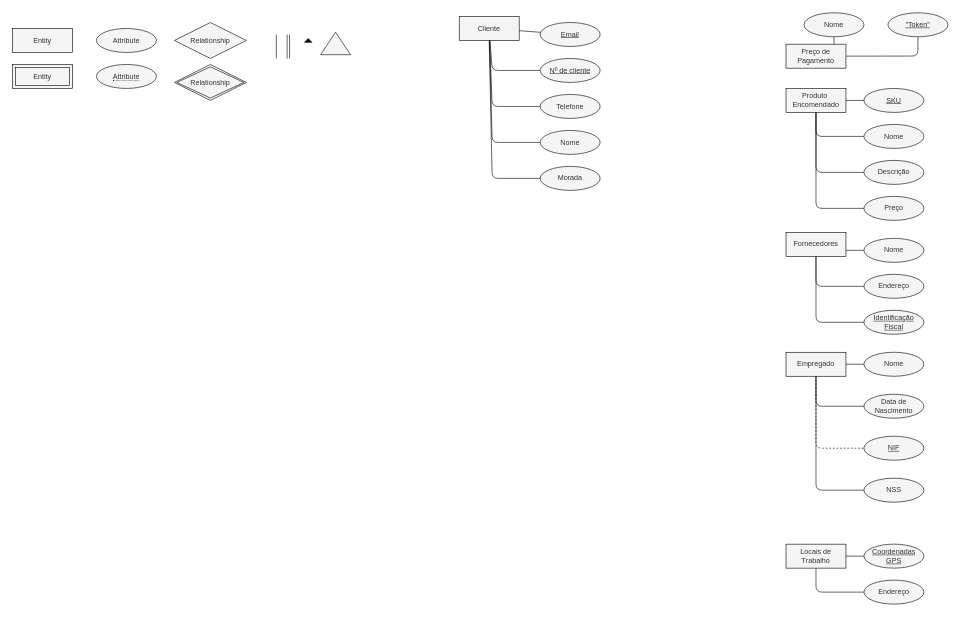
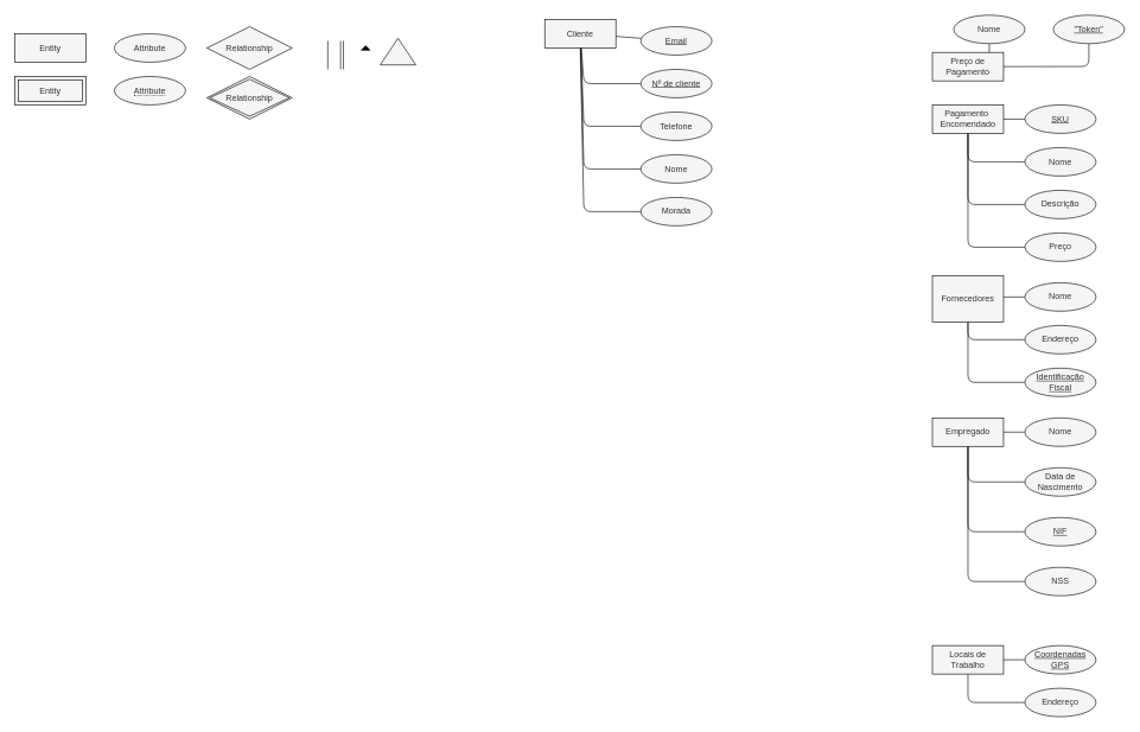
  <mxCell id="0" />
  <mxCell id="1" parent="0" />
  <mxCell id="2" value="Entity" style="whiteSpace=wrap;html=1;align=center;fillColor=#f5f5f5;fontColor=#333333;strokeColor=#000000;" parent="1" vertex="1"><mxGeometry x="20" y="47" width="100" height="40" as="geometry" /></mxCell>
  <mxCell id="3" value="Entity" style="shape=ext;margin=3;double=1;whiteSpace=wrap;html=1;align=center;fillColor=#f5f5f5;fontColor=#333333;strokeColor=#000000;" parent="1" vertex="1"><mxGeometry x="20" y="107" width="100" height="40" as="geometry" /></mxCell>
  <mxCell id="4" value="Attribute" style="ellipse;whiteSpace=wrap;html=1;align=center;fillColor=#f5f5f5;fontColor=#333333;strokeColor=#000000;" parent="1" vertex="1"><mxGeometry x="160" y="47" width="100" height="40" as="geometry" /></mxCell>
  <mxCell id="5" value="&lt;span style=&quot;border-bottom: 1px dotted&quot;&gt;Attribute&lt;/span&gt;" style="ellipse;whiteSpace=wrap;html=1;align=center;fillColor=#f5f5f5;fontColor=#333333;strokeColor=#000000;" parent="1" vertex="1"><mxGeometry x="160" y="107" width="100" height="40" as="geometry" /></mxCell>
  <mxCell id="6" value="Relationship" style="shape=rhombus;perimeter=rhombusPerimeter;whiteSpace=wrap;html=1;align=center;fillColor=#f5f5f5;fontColor=#333333;strokeColor=#000000;" parent="1" vertex="1"><mxGeometry x="290" y="37" width="120" height="60" as="geometry" /></mxCell>
  <mxCell id="7" value="" style="endArrow=none;html=1;rounded=0;fillColor=#f5f5f5;strokeColor=#000000;" parent="1" edge="1"><mxGeometry relative="1" as="geometry"><mxPoint x="460" y="97" as="sourcePoint" /><mxPoint x="460" y="57" as="targetPoint" /></mxGeometry></mxCell>
  <mxCell id="8" value="" style="shape=link;html=1;rounded=0;fillColor=#f5f5f5;strokeColor=#000000;strokeWidth=1;" parent="1" edge="1"><mxGeometry width="100" relative="1" as="geometry"><mxPoint x="480" y="97" as="sourcePoint" /><mxPoint x="480" y="57" as="targetPoint" /></mxGeometry></mxCell>
  <mxCell id="9" value="" style="triangle;whiteSpace=wrap;html=1;rotation=-90;fillColor=#000000;fontColor=#333333;strokeColor=#000000;" parent="1" vertex="1"><mxGeometry x="510" y="60.83" width="6.34" height="12.34" as="geometry" /></mxCell>
  <mxCell id="10" value="" style="triangle;whiteSpace=wrap;html=1;rotation=-90;fillColor=#f5f5f5;fontColor=#333333;strokeColor=#000000;" parent="1" vertex="1"><mxGeometry x="540" y="47" width="37.5" height="50" as="geometry" /></mxCell>
  <mxCell id="11" value="Relationship" style="shape=rhombus;double=1;perimeter=rhombusPerimeter;whiteSpace=wrap;html=1;align=center;fillColor=#f5f5f5;fontColor=#333333;strokeColor=#000000;" parent="1" vertex="1"><mxGeometry x="290" y="107" width="120" height="60" as="geometry" /></mxCell>
  <mxCell id="12" style="edgeStyle=none;html=1;strokeColor=#000000;endArrow=none;endFill=0;" edge="1" parent="1" source="14" target="16"><mxGeometry relative="1" as="geometry"><Array as="points"><mxPoint x="1390" y="87" /></Array></mxGeometry></mxCell>
  <mxCell id="13" style="edgeStyle=none;html=1;strokeColor=#000000;endArrow=none;endFill=0;" edge="1" parent="1" source="14" target="15"><mxGeometry relative="1" as="geometry"><Array as="points"><mxPoint x="1530" y="93" /></Array></mxGeometry></mxCell>
  <mxCell id="14" value="Preço de Pagamento" style="whiteSpace=wrap;html=1;align=center;fillColor=#f5f5f5;fontColor=#333333;strokeColor=#000000;" vertex="1" parent="1"><mxGeometry x="1310" y="73.17" width="100" height="40" as="geometry" /></mxCell>
  <mxCell id="15" value="&quot;Token&quot;" style="ellipse;whiteSpace=wrap;html=1;align=center;fillColor=#f5f5f5;fontColor=#333333;strokeColor=#000000;fontStyle=4" vertex="1" parent="1"><mxGeometry x="1480" y="20.83" width="100" height="40" as="geometry" /></mxCell>
  <mxCell id="16" value="Nome" style="ellipse;whiteSpace=wrap;html=1;align=center;fillColor=#f5f5f5;fontColor=#333333;strokeColor=#000000;" vertex="1" parent="1"><mxGeometry x="1340" y="20.83" width="100" height="40" as="geometry" /></mxCell>
  <mxCell id="17" style="edgeStyle=none;html=1;entryX=0;entryY=0.5;entryDx=0;entryDy=0;strokeColor=#000000;endArrow=none;endFill=0;" edge="1" parent="1" source="19" target="21"><mxGeometry relative="1" as="geometry" /></mxCell>
  <mxCell id="18" style="edgeStyle=none;html=1;strokeColor=#000000;endArrow=none;endFill=0;" edge="1" parent="1" source="19" target="20"><mxGeometry relative="1" as="geometry"><Array as="points"><mxPoint x="1360" y="987" /></Array></mxGeometry></mxCell>
  <mxCell id="19" value="Locais de Trabalho" style="whiteSpace=wrap;html=1;align=center;fillColor=#f5f5f5;fontColor=#333333;strokeColor=#000000;" vertex="1" parent="1"><mxGeometry x="1310" y="907" width="100" height="40" as="geometry" /></mxCell>
  <mxCell id="20" value="Endereço" style="ellipse;whiteSpace=wrap;html=1;align=center;fillColor=#f5f5f5;fontColor=#333333;strokeColor=#000000;" vertex="1" parent="1"><mxGeometry x="1440" y="967" width="100" height="40" as="geometry" /></mxCell>
  <mxCell id="21" value="&lt;u&gt;Coordenadas GPS&lt;/u&gt;" style="ellipse;whiteSpace=wrap;html=1;align=center;fillColor=#f5f5f5;fontColor=#333333;strokeColor=#000000;" vertex="1" parent="1"><mxGeometry x="1440" y="907" width="100" height="40" as="geometry" /></mxCell>
  <mxCell id="22" style="edgeStyle=none;html=1;strokeColor=#000000;endArrow=none;endFill=0;" edge="1" source="40" target="26" parent="1"><mxGeometry relative="1" as="geometry"><Array as="points"><mxPoint x="1360" y="227" /></Array></mxGeometry></mxCell>
  <mxCell id="23" style="edgeStyle=none;html=1;strokeColor=#000000;endArrow=none;endFill=0;" edge="1" source="40" target="25" parent="1"><mxGeometry relative="1" as="geometry" /></mxCell>
  <mxCell id="24" style="edgeStyle=none;html=1;strokeColor=#000000;endArrow=none;endFill=0;" edge="1" parent="1" source="40" target="37"><mxGeometry relative="1" as="geometry"><Array as="points"><mxPoint x="1360" y="287" /></Array></mxGeometry></mxCell>
  <mxCell id="25" value="SKU" style="ellipse;whiteSpace=wrap;html=1;align=center;fillColor=#f5f5f5;fontColor=#333333;strokeColor=#000000;fontStyle=4" vertex="1" parent="1"><mxGeometry x="1440" y="147" width="100" height="40" as="geometry" /></mxCell>
  <mxCell id="26" value="Nome" style="ellipse;whiteSpace=wrap;html=1;align=center;fillColor=#f5f5f5;fontColor=#333333;strokeColor=#000000;" vertex="1" parent="1"><mxGeometry x="1440" y="207" width="100" height="40" as="geometry" /></mxCell>
  <mxCell id="27" style="edgeStyle=none;html=1;entryX=0;entryY=0.5;entryDx=0;entryDy=0;strokeColor=#000000;endArrow=none;endFill=0;" edge="1" parent="1" source="57" target="35"><mxGeometry relative="1" as="geometry"><Array as="points"><mxPoint x="1360" y="677" /></Array></mxGeometry></mxCell>
- <mxCell id="28" style="edgeStyle=none;html=1;entryX=0;entryY=0.5;entryDx=0;entryDy=0;strokeColor=#000000;endArrow=none;endFill=0;dashed=1;" edge="1" parent="1" source="57" target="36"><mxGeometry relative="1" as="geometry"><Array as="points"><mxPoint x="1360" y="747" /></Array></mxGeometry></mxCell>
+ <mxCell id="28" style="edgeStyle=none;html=1;entryX=0;entryY=0.5;entryDx=0;entryDy=0;strokeColor=#000000;endArrow=none;endFill=0;" edge="1" parent="1" source="57" target="36"><mxGeometry relative="1" as="geometry"><Array as="points"><mxPoint x="1360" y="747" /></Array></mxGeometry></mxCell>
  <mxCell id="29" style="html=1;entryX=0;entryY=0.5;entryDx=0;entryDy=0;strokeColor=#000000;endArrow=none;endFill=0;" edge="1" parent="1" source="57" target="30"><mxGeometry relative="1" as="geometry"><Array as="points"><mxPoint x="1360" y="817" /></Array></mxGeometry></mxCell>
  <mxCell id="30" value="NSS" style="ellipse;whiteSpace=wrap;html=1;align=center;fillColor=#f5f5f5;fontColor=#333333;strokeColor=#000000;" vertex="1" parent="1"><mxGeometry x="1440" y="797" width="100" height="40" as="geometry" /></mxCell>
  <mxCell id="31" value="Morada" style="ellipse;whiteSpace=wrap;html=1;align=center;fillColor=#f5f5f5;fontColor=#333333;strokeColor=#000000;" vertex="1" parent="1"><mxGeometry x="900" y="277" width="100" height="40" as="geometry" /></mxCell>
  <mxCell id="32" style="html=1;entryX=0;entryY=0.5;entryDx=0;entryDy=0;strokeColor=#000000;endArrow=none;endFill=0;exitX=0.5;exitY=1;exitDx=0;exitDy=0;" edge="1" parent="1" source="33" target="31"><mxGeometry relative="1" as="geometry"><mxPoint x="840" y="87" as="sourcePoint" /><Array as="points"><mxPoint x="820" y="297" /></Array></mxGeometry></mxCell>
  <mxCell id="33" value="Cliente" style="whiteSpace=wrap;html=1;align=center;fillColor=#f5f5f5;fontColor=#333333;strokeColor=#000000;" vertex="1" parent="1"><mxGeometry x="765" y="27" width="100" height="40" as="geometry" /></mxCell>
  <mxCell id="34" style="edgeStyle=none;html=1;strokeColor=#000000;endArrow=none;endFill=0;" edge="1" source="45" target="46" parent="1"><mxGeometry relative="1" as="geometry"><Array as="points"><mxPoint x="1360" y="417" /></Array></mxGeometry></mxCell>
  <mxCell id="35" value="Data de Nascimento" style="ellipse;whiteSpace=wrap;html=1;align=center;fillColor=#f5f5f5;fontColor=#333333;strokeColor=#000000;" vertex="1" parent="1"><mxGeometry x="1440" y="657" width="100" height="40" as="geometry" /></mxCell>
  <mxCell id="36" value="&lt;u&gt;NIF&lt;/u&gt;" style="ellipse;whiteSpace=wrap;html=1;align=center;fillColor=#f5f5f5;fontColor=#333333;strokeColor=#000000;" vertex="1" parent="1"><mxGeometry x="1440" y="727" width="100" height="40" as="geometry" /></mxCell>
  <mxCell id="37" value="Descrição" style="ellipse;whiteSpace=wrap;html=1;align=center;fillColor=#f5f5f5;fontColor=#333333;strokeColor=#000000;" vertex="1" parent="1"><mxGeometry x="1440" y="267" width="100" height="40" as="geometry" /></mxCell>
  <mxCell id="38" value="Preço" style="ellipse;whiteSpace=wrap;html=1;align=center;fillColor=#f5f5f5;fontColor=#333333;strokeColor=#000000;" vertex="1" parent="1"><mxGeometry x="1440" y="327" width="100" height="40" as="geometry" /></mxCell>
  <mxCell id="39" style="edgeStyle=none;html=1;entryX=1;entryY=0.5;entryDx=0;entryDy=0;endArrow=none;endFill=0;strokeColor=#000000;" edge="1" parent="1" source="41" target="57"><mxGeometry relative="1" as="geometry" /></mxCell>
- <mxCell id="40" value="Produto&amp;nbsp;&lt;br&gt;Encomendado" style="whiteSpace=wrap;html=1;align=center;fillColor=#f5f5f5;fontColor=#333333;strokeColor=#000000;" vertex="1" parent="1"><mxGeometry x="1310" y="147" width="100" height="40" as="geometry" /></mxCell>
+ <mxCell id="40" value="Pagamento&amp;nbsp;&lt;br&gt;Encomendado" style="whiteSpace=wrap;html=1;align=center;fillColor=#f5f5f5;fontColor=#333333;strokeColor=#000000;" vertex="1" parent="1"><mxGeometry x="1310" y="147" width="100" height="40" as="geometry" /></mxCell>
  <mxCell id="41" value="Nome" style="ellipse;whiteSpace=wrap;html=1;align=center;fillColor=#f5f5f5;fontColor=#333333;strokeColor=#000000;" vertex="1" parent="1"><mxGeometry x="1440" y="587" width="100" height="40" as="geometry" /></mxCell>
  <mxCell id="42" style="edgeStyle=none;html=1;strokeColor=#000000;endArrow=none;endFill=0;" edge="1" parent="1" source="40" target="38"><mxGeometry relative="1" as="geometry"><Array as="points"><mxPoint x="1360" y="347" /></Array></mxGeometry></mxCell>
  <mxCell id="43" style="edgeStyle=none;html=1;strokeColor=#000000;endArrow=none;endFill=0;" edge="1" source="45" target="47" parent="1"><mxGeometry relative="1" as="geometry"><Array as="points"><mxPoint x="1360" y="477" /></Array></mxGeometry></mxCell>
  <mxCell id="44" style="edgeStyle=none;html=1;strokeColor=#000000;endArrow=none;endFill=0;" edge="1" source="45" target="48" parent="1"><mxGeometry relative="1" as="geometry"><Array as="points"><mxPoint x="1360" y="537" /></Array></mxGeometry></mxCell>
- <mxCell id="45" value="Fornecedores" style="whiteSpace=wrap;html=1;align=center;fillColor=#f5f5f5;fontColor=#333333;strokeColor=#000000;" vertex="1" parent="1"><mxGeometry x="1310" y="387" width="100" height="40" as="geometry" /></mxCell>
+ <mxCell id="45" value="Fornecedores" style="whiteSpace=wrap;html=1;align=center;fillColor=#f5f5f5;fontColor=#333333;strokeColor=#000000;" vertex="1" parent="1"><mxGeometry x="1310" y="387" width="100" height="65" as="geometry" /></mxCell>
  <mxCell id="46" value="Nome" style="ellipse;whiteSpace=wrap;html=1;align=center;fillColor=#f5f5f5;fontColor=#333333;strokeColor=#000000;" vertex="1" parent="1"><mxGeometry x="1440" y="397" width="100" height="40" as="geometry" /></mxCell>
  <mxCell id="47" value="Endereço" style="ellipse;whiteSpace=wrap;html=1;align=center;fillColor=#f5f5f5;fontColor=#333333;strokeColor=#000000;" vertex="1" parent="1"><mxGeometry x="1440" y="457" width="100" height="40" as="geometry" /></mxCell>
  <mxCell id="48" value="Identificação Fiscal" style="ellipse;whiteSpace=wrap;html=1;align=center;fillColor=#f5f5f5;fontColor=#333333;strokeColor=#000000;fontStyle=4" vertex="1" parent="1"><mxGeometry x="1440" y="517" width="100" height="40" as="geometry" /></mxCell>
  <mxCell id="49" style="edgeStyle=none;html=1;strokeColor=#000000;endArrow=none;endFill=0;" edge="1" parent="1" source="33" target="53"><mxGeometry relative="1" as="geometry"><Array as="points"><mxPoint x="820" y="117" /></Array></mxGeometry></mxCell>
  <mxCell id="50" style="edgeStyle=none;html=1;strokeColor=#000000;endArrow=none;endFill=0;" edge="1" parent="1" source="33" target="52"><mxGeometry relative="1" as="geometry" /></mxCell>
  <mxCell id="51" style="edgeStyle=none;html=1;strokeColor=#000000;endArrow=none;endFill=0;" edge="1" parent="1" source="33" target="54"><mxGeometry relative="1" as="geometry"><Array as="points"><mxPoint x="820" y="177" /></Array></mxGeometry></mxCell>
  <mxCell id="52" value="Email" style="ellipse;whiteSpace=wrap;html=1;align=center;fillColor=#f5f5f5;fontColor=#333333;strokeColor=#000000;fontStyle=4" vertex="1" parent="1"><mxGeometry x="900" y="37" width="100" height="40" as="geometry" /></mxCell>
  <mxCell id="53" value="&lt;u&gt;Nº de cliente&lt;/u&gt;" style="ellipse;whiteSpace=wrap;html=1;align=center;fillColor=#f5f5f5;fontColor=#333333;strokeColor=#000000;" vertex="1" parent="1"><mxGeometry x="900" y="97" width="100" height="40" as="geometry" /></mxCell>
  <mxCell id="54" value="Telefone" style="ellipse;whiteSpace=wrap;html=1;align=center;fillColor=#f5f5f5;fontColor=#333333;strokeColor=#000000;" vertex="1" parent="1"><mxGeometry x="900" y="157" width="100" height="40" as="geometry" /></mxCell>
  <mxCell id="55" value="Nome" style="ellipse;whiteSpace=wrap;html=1;align=center;fillColor=#f5f5f5;fontColor=#333333;strokeColor=#000000;" vertex="1" parent="1"><mxGeometry x="900" y="217" width="100" height="40" as="geometry" /></mxCell>
  <mxCell id="56" style="edgeStyle=none;html=1;strokeColor=#000000;endArrow=none;endFill=0;" edge="1" parent="1" source="33" target="55"><mxGeometry relative="1" as="geometry"><Array as="points"><mxPoint x="820" y="237" /></Array></mxGeometry></mxCell>
  <mxCell id="57" value="Empregado" style="whiteSpace=wrap;html=1;align=center;fillColor=#f5f5f5;fontColor=#333333;strokeColor=#000000;" vertex="1" parent="1"><mxGeometry x="1310" y="587" width="100" height="40" as="geometry" /></mxCell>
